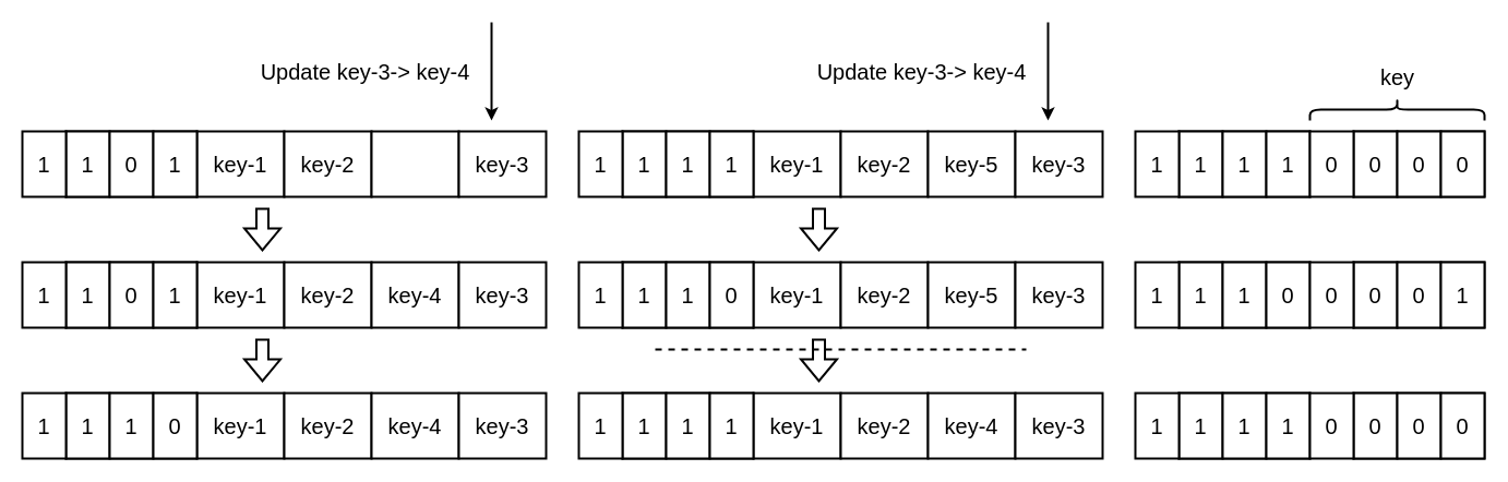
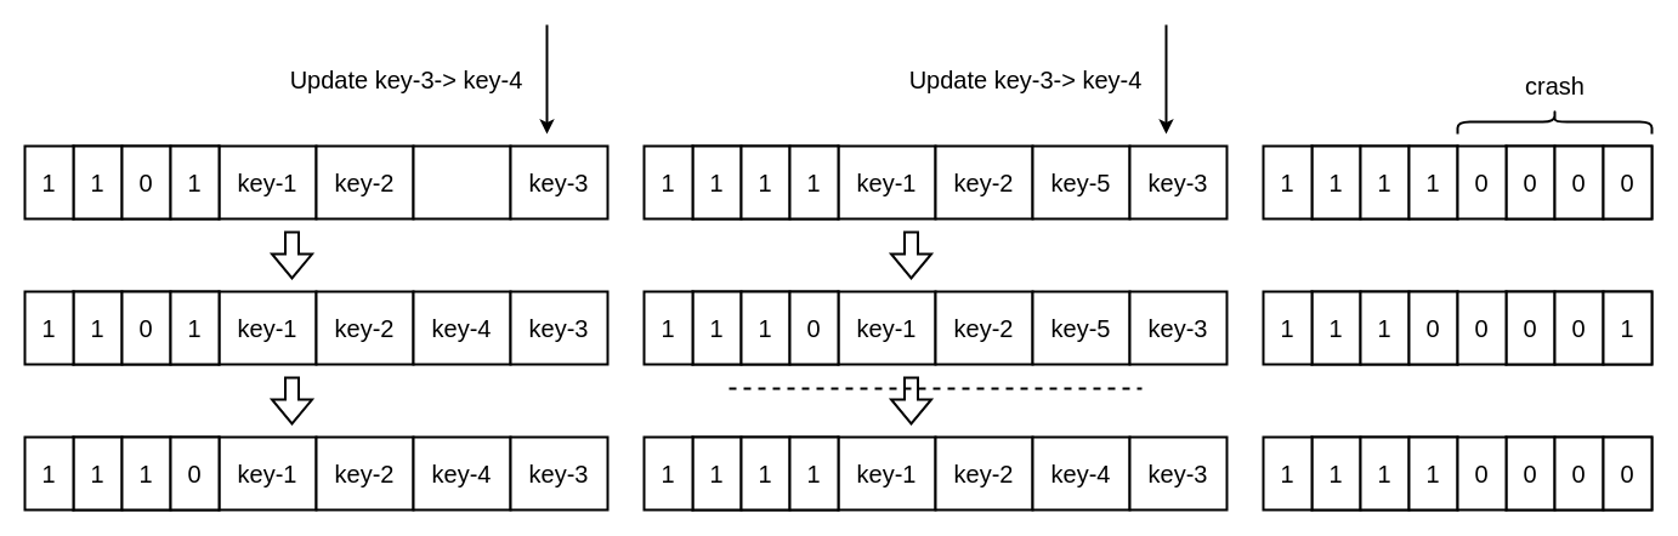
  <mxCell id="0" />
  <mxCell id="1" parent="0" />
  <mxCell id="2" value="1" style="rounded=0;whiteSpace=wrap;html=1;fontSize=20;strokeWidth=2;" vertex="1" parent="1"><mxGeometry x="60" y="120" width="120" height="60" as="geometry" /></mxCell>
  <mxCell id="3" value="key-1" style="rounded=0;whiteSpace=wrap;html=1;fontSize=20;strokeWidth=2;" vertex="1" parent="1"><mxGeometry x="180" y="120" width="80" height="60" as="geometry" /></mxCell>
  <mxCell id="4" value="1" style="rounded=0;whiteSpace=wrap;html=1;fontSize=20;strokeWidth=2;" vertex="1" parent="1"><mxGeometry x="60" y="120" width="40" height="60" as="geometry" /></mxCell>
  <mxCell id="5" value="0" style="rounded=0;whiteSpace=wrap;html=1;fontSize=20;strokeWidth=2;" vertex="1" parent="1"><mxGeometry x="100" y="120" width="40" height="60" as="geometry" /></mxCell>
  <mxCell id="6" value="1" style="rounded=0;whiteSpace=wrap;html=1;fontSize=20;strokeWidth=2;" vertex="1" parent="1"><mxGeometry x="20" y="120" width="40" height="60" as="geometry" /></mxCell>
  <mxCell id="7" value="1" style="rounded=0;whiteSpace=wrap;html=1;fontSize=20;strokeWidth=2;" vertex="1" parent="1"><mxGeometry x="140" y="120" width="40" height="60" as="geometry" /></mxCell>
  <mxCell id="8" value="key-2" style="rounded=0;whiteSpace=wrap;html=1;fontSize=20;strokeWidth=2;" vertex="1" parent="1"><mxGeometry x="260" y="120" width="80" height="60" as="geometry" /></mxCell>
  <mxCell id="9" value="" style="rounded=0;whiteSpace=wrap;html=1;fontSize=20;strokeWidth=2;" vertex="1" parent="1"><mxGeometry x="340" y="120" width="80" height="60" as="geometry" /></mxCell>
  <mxCell id="10" value="key-3" style="rounded=0;whiteSpace=wrap;html=1;fontSize=20;strokeWidth=2;" vertex="1" parent="1"><mxGeometry x="420" y="120" width="80" height="60" as="geometry" /></mxCell>
  <mxCell id="11" value="" style="endArrow=classic;html=1;rounded=0;fontSize=20;strokeWidth=2;" edge="1" parent="1"><mxGeometry width="50" height="50" relative="1" as="geometry"><mxPoint x="450" y="20" as="sourcePoint" /><mxPoint x="450" y="110" as="targetPoint" /></mxGeometry></mxCell>
  <mxCell id="12" value="Update key-3-&amp;gt; key-4" style="text;html=1;align=center;verticalAlign=middle;resizable=0;points=[];autosize=1;strokeColor=none;fillColor=none;fontSize=20;strokeWidth=2;" vertex="1" parent="1"><mxGeometry x="229" y="50" width="210" height="30" as="geometry" /></mxCell>
  <mxCell id="13" value="1" style="rounded=0;whiteSpace=wrap;html=1;fontSize=20;strokeWidth=2;" vertex="1" parent="1"><mxGeometry x="60" y="240" width="120" height="60" as="geometry" /></mxCell>
  <mxCell id="14" value="key-1" style="rounded=0;whiteSpace=wrap;html=1;fontSize=20;strokeWidth=2;" vertex="1" parent="1"><mxGeometry x="180" y="240" width="80" height="60" as="geometry" /></mxCell>
  <mxCell id="15" value="1" style="rounded=0;whiteSpace=wrap;html=1;fontSize=20;strokeWidth=2;" vertex="1" parent="1"><mxGeometry x="60" y="240" width="40" height="60" as="geometry" /></mxCell>
  <mxCell id="16" value="0" style="rounded=0;whiteSpace=wrap;html=1;fontSize=20;strokeWidth=2;" vertex="1" parent="1"><mxGeometry x="100" y="240" width="40" height="60" as="geometry" /></mxCell>
  <mxCell id="17" value="1" style="rounded=0;whiteSpace=wrap;html=1;fontSize=20;strokeWidth=2;" vertex="1" parent="1"><mxGeometry x="20" y="240" width="40" height="60" as="geometry" /></mxCell>
  <mxCell id="18" value="1" style="rounded=0;whiteSpace=wrap;html=1;fontSize=20;strokeWidth=2;" vertex="1" parent="1"><mxGeometry x="140" y="240" width="40" height="60" as="geometry" /></mxCell>
  <mxCell id="19" value="key-2" style="rounded=0;whiteSpace=wrap;html=1;fontSize=20;strokeWidth=2;" vertex="1" parent="1"><mxGeometry x="260" y="240" width="80" height="60" as="geometry" /></mxCell>
  <mxCell id="20" value="key-4" style="rounded=0;whiteSpace=wrap;html=1;fontSize=20;strokeWidth=2;" vertex="1" parent="1"><mxGeometry x="340" y="240" width="80" height="60" as="geometry" /></mxCell>
  <mxCell id="21" value="key-3" style="rounded=0;whiteSpace=wrap;html=1;fontSize=20;strokeWidth=2;" vertex="1" parent="1"><mxGeometry x="420" y="240" width="80" height="60" as="geometry" /></mxCell>
  <mxCell id="22" value="1" style="rounded=0;whiteSpace=wrap;html=1;fontSize=20;strokeWidth=2;" vertex="1" parent="1"><mxGeometry x="60" y="360" width="120" height="60" as="geometry" /></mxCell>
  <mxCell id="23" value="key-1" style="rounded=0;whiteSpace=wrap;html=1;fontSize=20;strokeWidth=2;" vertex="1" parent="1"><mxGeometry x="180" y="360" width="80" height="60" as="geometry" /></mxCell>
  <mxCell id="24" value="1" style="rounded=0;whiteSpace=wrap;html=1;fontSize=20;strokeWidth=2;" vertex="1" parent="1"><mxGeometry x="60" y="360" width="40" height="60" as="geometry" /></mxCell>
  <mxCell id="25" value="1" style="rounded=0;whiteSpace=wrap;html=1;fontSize=20;strokeWidth=2;" vertex="1" parent="1"><mxGeometry x="100" y="360" width="40" height="60" as="geometry" /></mxCell>
  <mxCell id="26" value="1" style="rounded=0;whiteSpace=wrap;html=1;fontSize=20;strokeWidth=2;" vertex="1" parent="1"><mxGeometry x="20" y="360" width="40" height="60" as="geometry" /></mxCell>
  <mxCell id="27" value="0" style="rounded=0;whiteSpace=wrap;html=1;fontSize=20;strokeWidth=2;" vertex="1" parent="1"><mxGeometry x="140" y="360" width="40" height="60" as="geometry" /></mxCell>
  <mxCell id="28" value="key-2" style="rounded=0;whiteSpace=wrap;html=1;fontSize=20;strokeWidth=2;" vertex="1" parent="1"><mxGeometry x="260" y="360" width="80" height="60" as="geometry" /></mxCell>
  <mxCell id="29" value="key-4" style="rounded=0;whiteSpace=wrap;html=1;fontSize=20;strokeWidth=2;" vertex="1" parent="1"><mxGeometry x="340" y="360" width="80" height="60" as="geometry" /></mxCell>
  <mxCell id="30" value="key-3" style="rounded=0;whiteSpace=wrap;html=1;fontSize=20;strokeWidth=2;" vertex="1" parent="1"><mxGeometry x="420" y="360" width="80" height="60" as="geometry" /></mxCell>
  <mxCell id="31" value="" style="shape=flexArrow;endArrow=classic;html=1;rounded=0;fontSize=20;strokeWidth=2;" edge="1" parent="1"><mxGeometry width="50" height="50" relative="1" as="geometry"><mxPoint x="240" y="190" as="sourcePoint" /><mxPoint x="240" y="230" as="targetPoint" /></mxGeometry></mxCell>
  <mxCell id="32" value="" style="shape=flexArrow;endArrow=classic;html=1;rounded=0;fontSize=20;strokeWidth=2;" edge="1" parent="1"><mxGeometry width="50" height="50" relative="1" as="geometry"><mxPoint x="240" y="310" as="sourcePoint" /><mxPoint x="240" y="350" as="targetPoint" /></mxGeometry></mxCell>
  <mxCell id="33" value="1" style="rounded=0;whiteSpace=wrap;html=1;fontSize=20;strokeWidth=2;" vertex="1" parent="1"><mxGeometry x="570" y="120" width="120" height="60" as="geometry" /></mxCell>
  <mxCell id="34" value="key-1" style="rounded=0;whiteSpace=wrap;html=1;fontSize=20;strokeWidth=2;" vertex="1" parent="1"><mxGeometry x="690" y="120" width="80" height="60" as="geometry" /></mxCell>
  <mxCell id="35" value="1" style="rounded=0;whiteSpace=wrap;html=1;fontSize=20;strokeWidth=2;" vertex="1" parent="1"><mxGeometry x="570" y="120" width="40" height="60" as="geometry" /></mxCell>
  <mxCell id="36" value="1" style="rounded=0;whiteSpace=wrap;html=1;fontSize=20;strokeWidth=2;" vertex="1" parent="1"><mxGeometry x="610" y="120" width="40" height="60" as="geometry" /></mxCell>
  <mxCell id="37" value="1" style="rounded=0;whiteSpace=wrap;html=1;fontSize=20;strokeWidth=2;" vertex="1" parent="1"><mxGeometry x="530" y="120" width="40" height="60" as="geometry" /></mxCell>
  <mxCell id="38" value="1" style="rounded=0;whiteSpace=wrap;html=1;fontSize=20;strokeWidth=2;" vertex="1" parent="1"><mxGeometry x="650" y="120" width="40" height="60" as="geometry" /></mxCell>
  <mxCell id="39" value="key-2" style="rounded=0;whiteSpace=wrap;html=1;fontSize=20;strokeWidth=2;" vertex="1" parent="1"><mxGeometry x="770" y="120" width="80" height="60" as="geometry" /></mxCell>
  <mxCell id="40" value="key-5" style="rounded=0;whiteSpace=wrap;html=1;fontSize=20;strokeWidth=2;" vertex="1" parent="1"><mxGeometry x="850" y="120" width="80" height="60" as="geometry" /></mxCell>
  <mxCell id="41" value="key-3" style="rounded=0;whiteSpace=wrap;html=1;fontSize=20;strokeWidth=2;" vertex="1" parent="1"><mxGeometry x="930" y="120" width="80" height="60" as="geometry" /></mxCell>
  <mxCell id="42" value="" style="endArrow=classic;html=1;rounded=0;fontSize=20;strokeWidth=2;" edge="1" parent="1"><mxGeometry width="50" height="50" relative="1" as="geometry"><mxPoint x="960" y="20" as="sourcePoint" /><mxPoint x="960" y="110" as="targetPoint" /></mxGeometry></mxCell>
  <mxCell id="43" value="Update key-3-&amp;gt; key-4" style="text;html=1;align=center;verticalAlign=middle;resizable=0;points=[];autosize=1;strokeColor=none;fillColor=none;fontSize=20;strokeWidth=2;" vertex="1" parent="1"><mxGeometry x="739" y="50" width="210" height="30" as="geometry" /></mxCell>
  <mxCell id="44" value="1" style="rounded=0;whiteSpace=wrap;html=1;fontSize=20;strokeWidth=2;" vertex="1" parent="1"><mxGeometry x="570" y="240" width="120" height="60" as="geometry" /></mxCell>
  <mxCell id="45" value="key-1" style="rounded=0;whiteSpace=wrap;html=1;fontSize=20;strokeWidth=2;" vertex="1" parent="1"><mxGeometry x="690" y="240" width="80" height="60" as="geometry" /></mxCell>
  <mxCell id="46" value="1" style="rounded=0;whiteSpace=wrap;html=1;fontSize=20;strokeWidth=2;" vertex="1" parent="1"><mxGeometry x="570" y="240" width="40" height="60" as="geometry" /></mxCell>
  <mxCell id="47" value="1" style="rounded=0;whiteSpace=wrap;html=1;fontSize=20;strokeWidth=2;" vertex="1" parent="1"><mxGeometry x="610" y="240" width="40" height="60" as="geometry" /></mxCell>
  <mxCell id="48" value="1" style="rounded=0;whiteSpace=wrap;html=1;fontSize=20;strokeWidth=2;" vertex="1" parent="1"><mxGeometry x="530" y="240" width="40" height="60" as="geometry" /></mxCell>
  <mxCell id="49" value="0" style="rounded=0;whiteSpace=wrap;html=1;fontSize=20;strokeWidth=2;" vertex="1" parent="1"><mxGeometry x="650" y="240" width="40" height="60" as="geometry" /></mxCell>
  <mxCell id="50" value="key-2" style="rounded=0;whiteSpace=wrap;html=1;fontSize=20;strokeWidth=2;" vertex="1" parent="1"><mxGeometry x="770" y="240" width="80" height="60" as="geometry" /></mxCell>
  <mxCell id="51" value="key-5" style="rounded=0;whiteSpace=wrap;html=1;fontSize=20;strokeWidth=2;" vertex="1" parent="1"><mxGeometry x="850" y="240" width="80" height="60" as="geometry" /></mxCell>
  <mxCell id="52" value="key-3" style="rounded=0;whiteSpace=wrap;html=1;fontSize=20;strokeWidth=2;" vertex="1" parent="1"><mxGeometry x="930" y="240" width="80" height="60" as="geometry" /></mxCell>
  <mxCell id="53" value="1" style="rounded=0;whiteSpace=wrap;html=1;fontSize=20;strokeWidth=2;" vertex="1" parent="1"><mxGeometry x="570" y="360" width="120" height="60" as="geometry" /></mxCell>
  <mxCell id="54" value="key-1" style="rounded=0;whiteSpace=wrap;html=1;fontSize=20;strokeWidth=2;" vertex="1" parent="1"><mxGeometry x="690" y="360" width="80" height="60" as="geometry" /></mxCell>
  <mxCell id="55" value="1" style="rounded=0;whiteSpace=wrap;html=1;fontSize=20;strokeWidth=2;" vertex="1" parent="1"><mxGeometry x="570" y="360" width="40" height="60" as="geometry" /></mxCell>
  <mxCell id="56" value="1" style="rounded=0;whiteSpace=wrap;html=1;fontSize=20;strokeWidth=2;" vertex="1" parent="1"><mxGeometry x="610" y="360" width="40" height="60" as="geometry" /></mxCell>
  <mxCell id="57" value="1" style="rounded=0;whiteSpace=wrap;html=1;fontSize=20;strokeWidth=2;" vertex="1" parent="1"><mxGeometry x="530" y="360" width="40" height="60" as="geometry" /></mxCell>
  <mxCell id="58" value="1" style="rounded=0;whiteSpace=wrap;html=1;fontSize=20;strokeWidth=2;" vertex="1" parent="1"><mxGeometry x="650" y="360" width="40" height="60" as="geometry" /></mxCell>
  <mxCell id="59" value="key-2" style="rounded=0;whiteSpace=wrap;html=1;fontSize=20;strokeWidth=2;" vertex="1" parent="1"><mxGeometry x="770" y="360" width="80" height="60" as="geometry" /></mxCell>
  <mxCell id="60" value="key-4" style="rounded=0;whiteSpace=wrap;html=1;fontSize=20;strokeWidth=2;" vertex="1" parent="1"><mxGeometry x="850" y="360" width="80" height="60" as="geometry" /></mxCell>
  <mxCell id="61" value="key-3" style="rounded=0;whiteSpace=wrap;html=1;fontSize=20;strokeWidth=2;" vertex="1" parent="1"><mxGeometry x="930" y="360" width="80" height="60" as="geometry" /></mxCell>
  <mxCell id="62" value="" style="shape=flexArrow;endArrow=classic;html=1;rounded=0;fontSize=20;strokeWidth=2;" edge="1" parent="1"><mxGeometry width="50" height="50" relative="1" as="geometry"><mxPoint x="750" y="190" as="sourcePoint" /><mxPoint x="750" y="230" as="targetPoint" /></mxGeometry></mxCell>
  <mxCell id="63" value="" style="shape=flexArrow;endArrow=classic;html=1;rounded=0;fontSize=20;strokeWidth=2;" edge="1" parent="1"><mxGeometry width="50" height="50" relative="1" as="geometry"><mxPoint x="750" y="310" as="sourcePoint" /><mxPoint x="750" y="350" as="targetPoint" /></mxGeometry></mxCell>
  <mxCell id="64" value="" style="endArrow=none;dashed=1;html=1;rounded=0;fontSize=20;strokeWidth=2;" edge="1" parent="1"><mxGeometry width="50" height="50" relative="1" as="geometry"><mxPoint x="600" y="320" as="sourcePoint" /><mxPoint x="940" y="320" as="targetPoint" /></mxGeometry></mxCell>
  <mxCell id="65" value="1" style="rounded=0;whiteSpace=wrap;html=1;fontSize=20;strokeWidth=2;" vertex="1" parent="1"><mxGeometry x="1080" y="120" width="120" height="60" as="geometry" /></mxCell>
  <mxCell id="66" value="1" style="rounded=0;whiteSpace=wrap;html=1;fontSize=20;strokeWidth=2;" vertex="1" parent="1"><mxGeometry x="1080" y="120" width="40" height="60" as="geometry" /></mxCell>
  <mxCell id="67" value="1" style="rounded=0;whiteSpace=wrap;html=1;fontSize=20;strokeWidth=2;" vertex="1" parent="1"><mxGeometry x="1120" y="120" width="40" height="60" as="geometry" /></mxCell>
  <mxCell id="68" value="1" style="rounded=0;whiteSpace=wrap;html=1;fontSize=20;strokeWidth=2;" vertex="1" parent="1"><mxGeometry x="1040" y="120" width="40" height="60" as="geometry" /></mxCell>
  <mxCell id="69" value="1" style="rounded=0;whiteSpace=wrap;html=1;fontSize=20;strokeWidth=2;" vertex="1" parent="1"><mxGeometry x="1160" y="120" width="40" height="60" as="geometry" /></mxCell>
  <mxCell id="70" value="1" style="rounded=0;whiteSpace=wrap;html=1;fontSize=20;strokeWidth=2;" vertex="1" parent="1"><mxGeometry x="1240" y="120" width="120" height="60" as="geometry" /></mxCell>
  <mxCell id="71" value="0" style="rounded=0;whiteSpace=wrap;html=1;fontSize=20;strokeWidth=2;" vertex="1" parent="1"><mxGeometry x="1240" y="120" width="40" height="60" as="geometry" /></mxCell>
  <mxCell id="72" value="0" style="rounded=0;whiteSpace=wrap;html=1;fontSize=20;strokeWidth=2;" vertex="1" parent="1"><mxGeometry x="1280" y="120" width="40" height="60" as="geometry" /></mxCell>
  <mxCell id="73" value="0" style="rounded=0;whiteSpace=wrap;html=1;fontSize=20;strokeWidth=2;" vertex="1" parent="1"><mxGeometry x="1200" y="120" width="40" height="60" as="geometry" /></mxCell>
  <mxCell id="74" value="0" style="rounded=0;whiteSpace=wrap;html=1;fontSize=20;strokeWidth=2;" vertex="1" parent="1"><mxGeometry x="1320" y="120" width="40" height="60" as="geometry" /></mxCell>
  <mxCell id="75" value="" style="shape=curlyBracket;whiteSpace=wrap;html=1;rounded=1;flipH=1;fontSize=20;strokeWidth=2;rotation=-90;" vertex="1" parent="1"><mxGeometry x="1270" y="20" width="20" height="160" as="geometry" /></mxCell>
- <mxCell id="76" value="key" style="text;html=1;align=center;verticalAlign=middle;resizable=0;points=[];autosize=1;strokeColor=none;fillColor=none;fontSize=20;" vertex="1" parent="1"><mxGeometry x="1250" y="55" width="60" height="30" as="geometry" /></mxCell>
+ <mxCell id="76" value="crash" style="text;html=1;align=center;verticalAlign=middle;resizable=0;points=[];autosize=1;strokeColor=none;fillColor=none;fontSize=20;" vertex="1" parent="1"><mxGeometry x="1250" y="55" width="60" height="30" as="geometry" /></mxCell>
  <mxCell id="77" value="1" style="rounded=0;whiteSpace=wrap;html=1;fontSize=20;strokeWidth=2;" vertex="1" parent="1"><mxGeometry x="1080" y="240" width="120" height="60" as="geometry" /></mxCell>
  <mxCell id="78" value="1" style="rounded=0;whiteSpace=wrap;html=1;fontSize=20;strokeWidth=2;" vertex="1" parent="1"><mxGeometry x="1080" y="240" width="40" height="60" as="geometry" /></mxCell>
  <mxCell id="79" value="1" style="rounded=0;whiteSpace=wrap;html=1;fontSize=20;strokeWidth=2;" vertex="1" parent="1"><mxGeometry x="1120" y="240" width="40" height="60" as="geometry" /></mxCell>
  <mxCell id="80" value="1" style="rounded=0;whiteSpace=wrap;html=1;fontSize=20;strokeWidth=2;" vertex="1" parent="1"><mxGeometry x="1040" y="240" width="40" height="60" as="geometry" /></mxCell>
  <mxCell id="81" value="0" style="rounded=0;whiteSpace=wrap;html=1;fontSize=20;strokeWidth=2;" vertex="1" parent="1"><mxGeometry x="1160" y="240" width="40" height="60" as="geometry" /></mxCell>
  <mxCell id="82" value="1" style="rounded=0;whiteSpace=wrap;html=1;fontSize=20;strokeWidth=2;" vertex="1" parent="1"><mxGeometry x="1240" y="240" width="120" height="60" as="geometry" /></mxCell>
  <mxCell id="83" value="0" style="rounded=0;whiteSpace=wrap;html=1;fontSize=20;strokeWidth=2;" vertex="1" parent="1"><mxGeometry x="1240" y="240" width="40" height="60" as="geometry" /></mxCell>
  <mxCell id="84" value="0" style="rounded=0;whiteSpace=wrap;html=1;fontSize=20;strokeWidth=2;" vertex="1" parent="1"><mxGeometry x="1280" y="240" width="40" height="60" as="geometry" /></mxCell>
  <mxCell id="85" value="0" style="rounded=0;whiteSpace=wrap;html=1;fontSize=20;strokeWidth=2;" vertex="1" parent="1"><mxGeometry x="1200" y="240" width="40" height="60" as="geometry" /></mxCell>
  <mxCell id="86" value="1" style="rounded=0;whiteSpace=wrap;html=1;fontSize=20;strokeWidth=2;" vertex="1" parent="1"><mxGeometry x="1320" y="240" width="40" height="60" as="geometry" /></mxCell>
  <mxCell id="87" value="1" style="rounded=0;whiteSpace=wrap;html=1;fontSize=20;strokeWidth=2;" vertex="1" parent="1"><mxGeometry x="1080" y="360" width="120" height="60" as="geometry" /></mxCell>
  <mxCell id="88" value="1" style="rounded=0;whiteSpace=wrap;html=1;fontSize=20;strokeWidth=2;" vertex="1" parent="1"><mxGeometry x="1080" y="360" width="40" height="60" as="geometry" /></mxCell>
  <mxCell id="89" value="1" style="rounded=0;whiteSpace=wrap;html=1;fontSize=20;strokeWidth=2;" vertex="1" parent="1"><mxGeometry x="1120" y="360" width="40" height="60" as="geometry" /></mxCell>
  <mxCell id="90" value="1" style="rounded=0;whiteSpace=wrap;html=1;fontSize=20;strokeWidth=2;" vertex="1" parent="1"><mxGeometry x="1040" y="360" width="40" height="60" as="geometry" /></mxCell>
  <mxCell id="91" value="1" style="rounded=0;whiteSpace=wrap;html=1;fontSize=20;strokeWidth=2;" vertex="1" parent="1"><mxGeometry x="1160" y="360" width="40" height="60" as="geometry" /></mxCell>
  <mxCell id="92" value="1" style="rounded=0;whiteSpace=wrap;html=1;fontSize=20;strokeWidth=2;" vertex="1" parent="1"><mxGeometry x="1240" y="360" width="120" height="60" as="geometry" /></mxCell>
  <mxCell id="93" value="0" style="rounded=0;whiteSpace=wrap;html=1;fontSize=20;strokeWidth=2;" vertex="1" parent="1"><mxGeometry x="1240" y="360" width="40" height="60" as="geometry" /></mxCell>
  <mxCell id="94" value="0" style="rounded=0;whiteSpace=wrap;html=1;fontSize=20;strokeWidth=2;" vertex="1" parent="1"><mxGeometry x="1280" y="360" width="40" height="60" as="geometry" /></mxCell>
  <mxCell id="95" value="0" style="rounded=0;whiteSpace=wrap;html=1;fontSize=20;strokeWidth=2;" vertex="1" parent="1"><mxGeometry x="1200" y="360" width="40" height="60" as="geometry" /></mxCell>
  <mxCell id="96" value="0" style="rounded=0;whiteSpace=wrap;html=1;fontSize=20;strokeWidth=2;" vertex="1" parent="1"><mxGeometry x="1320" y="360" width="40" height="60" as="geometry" /></mxCell>
